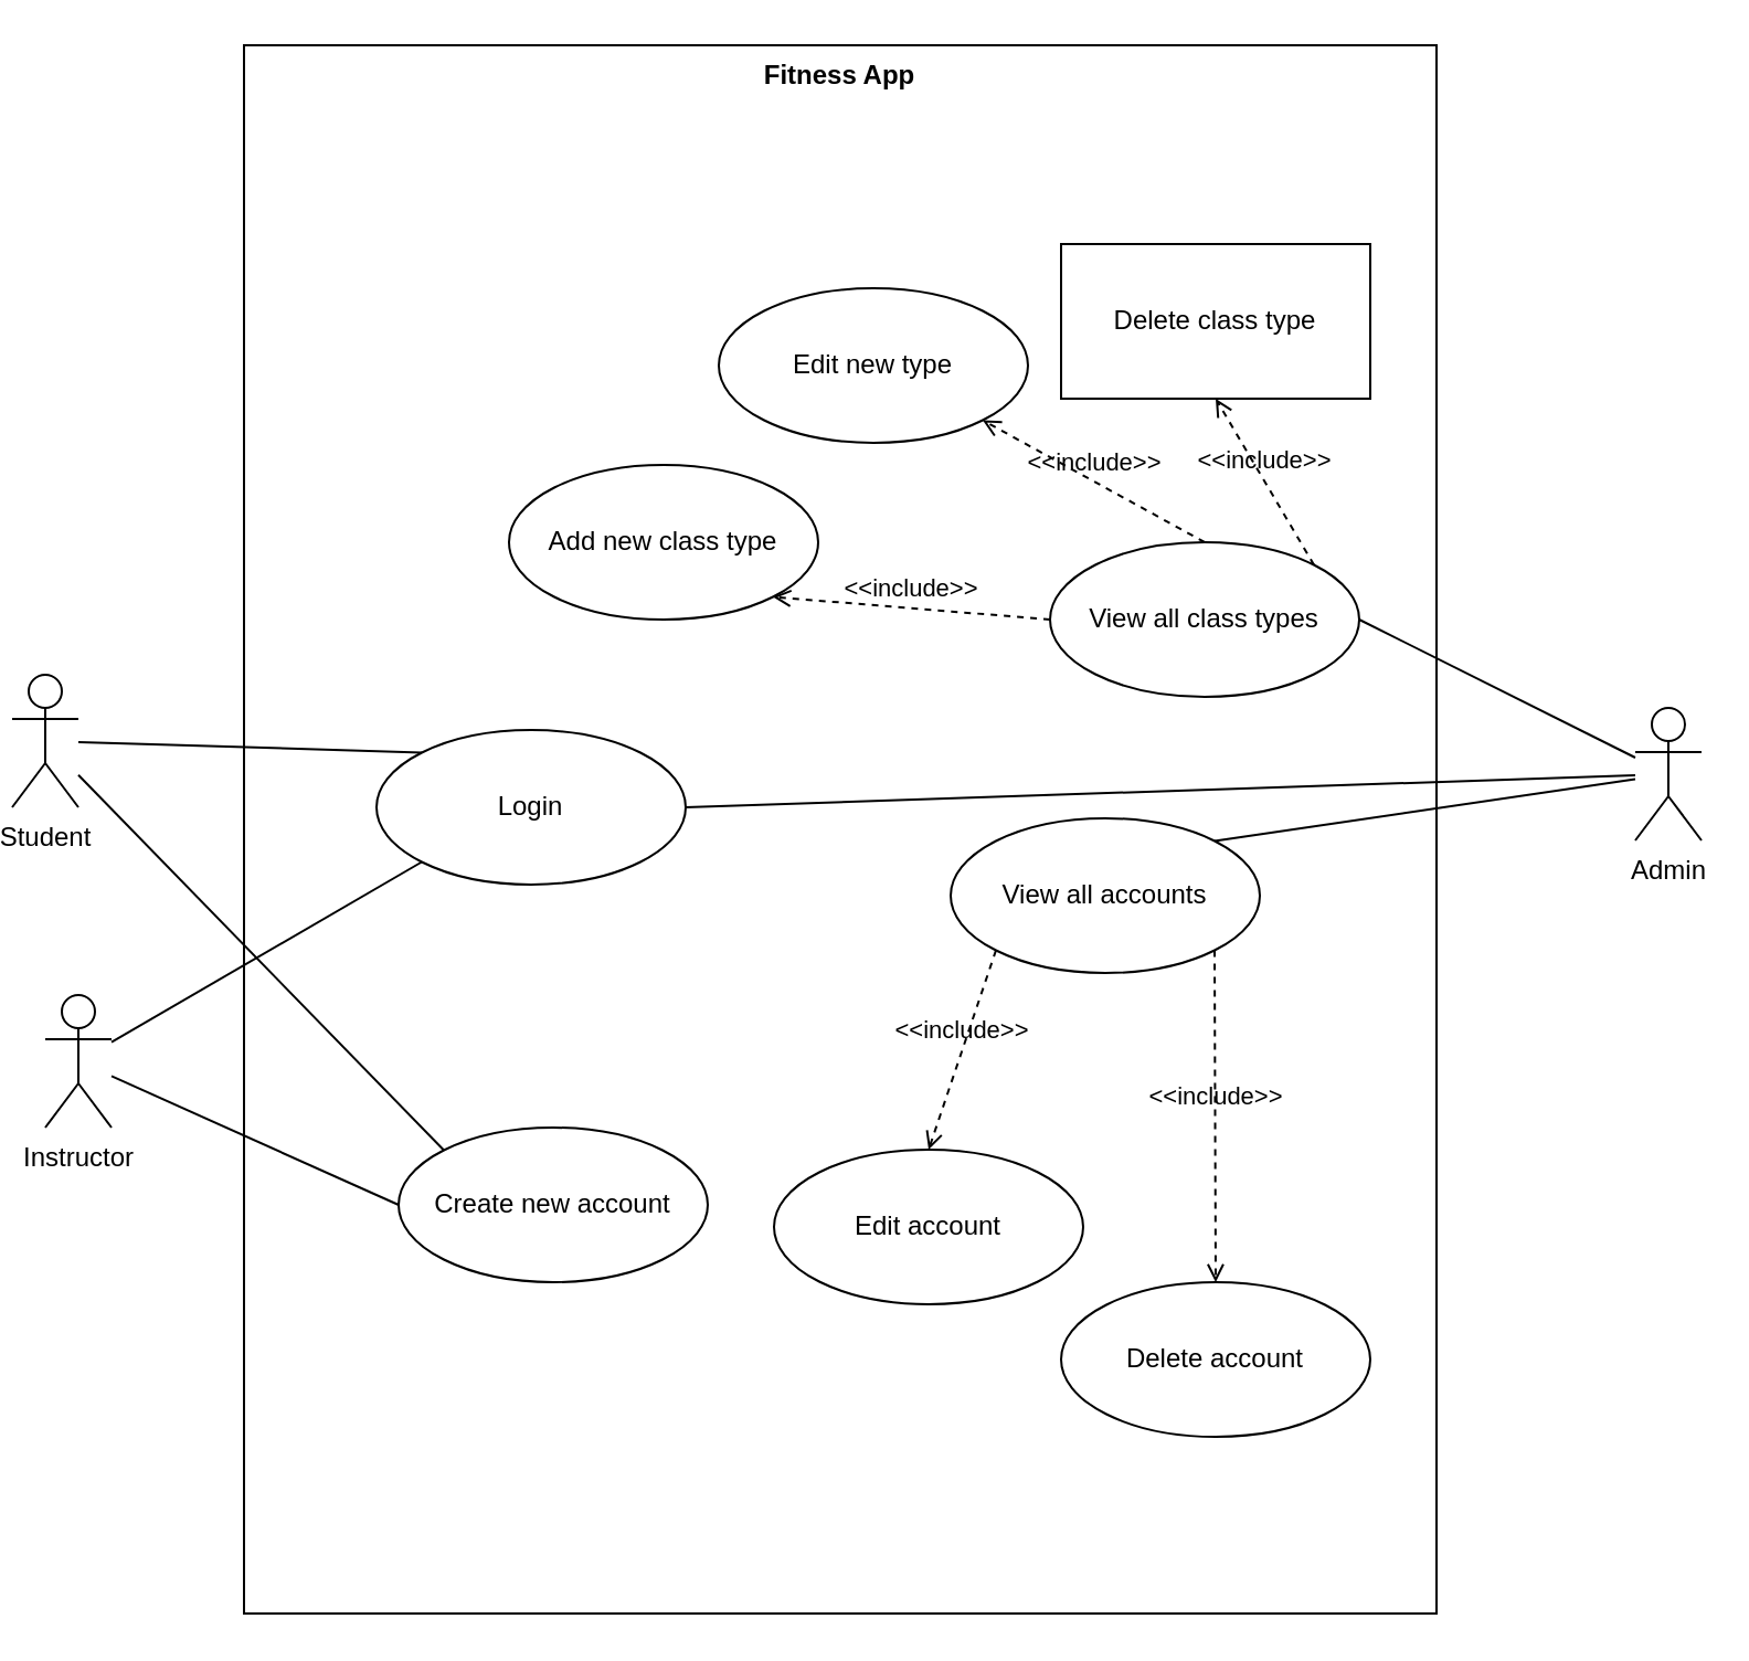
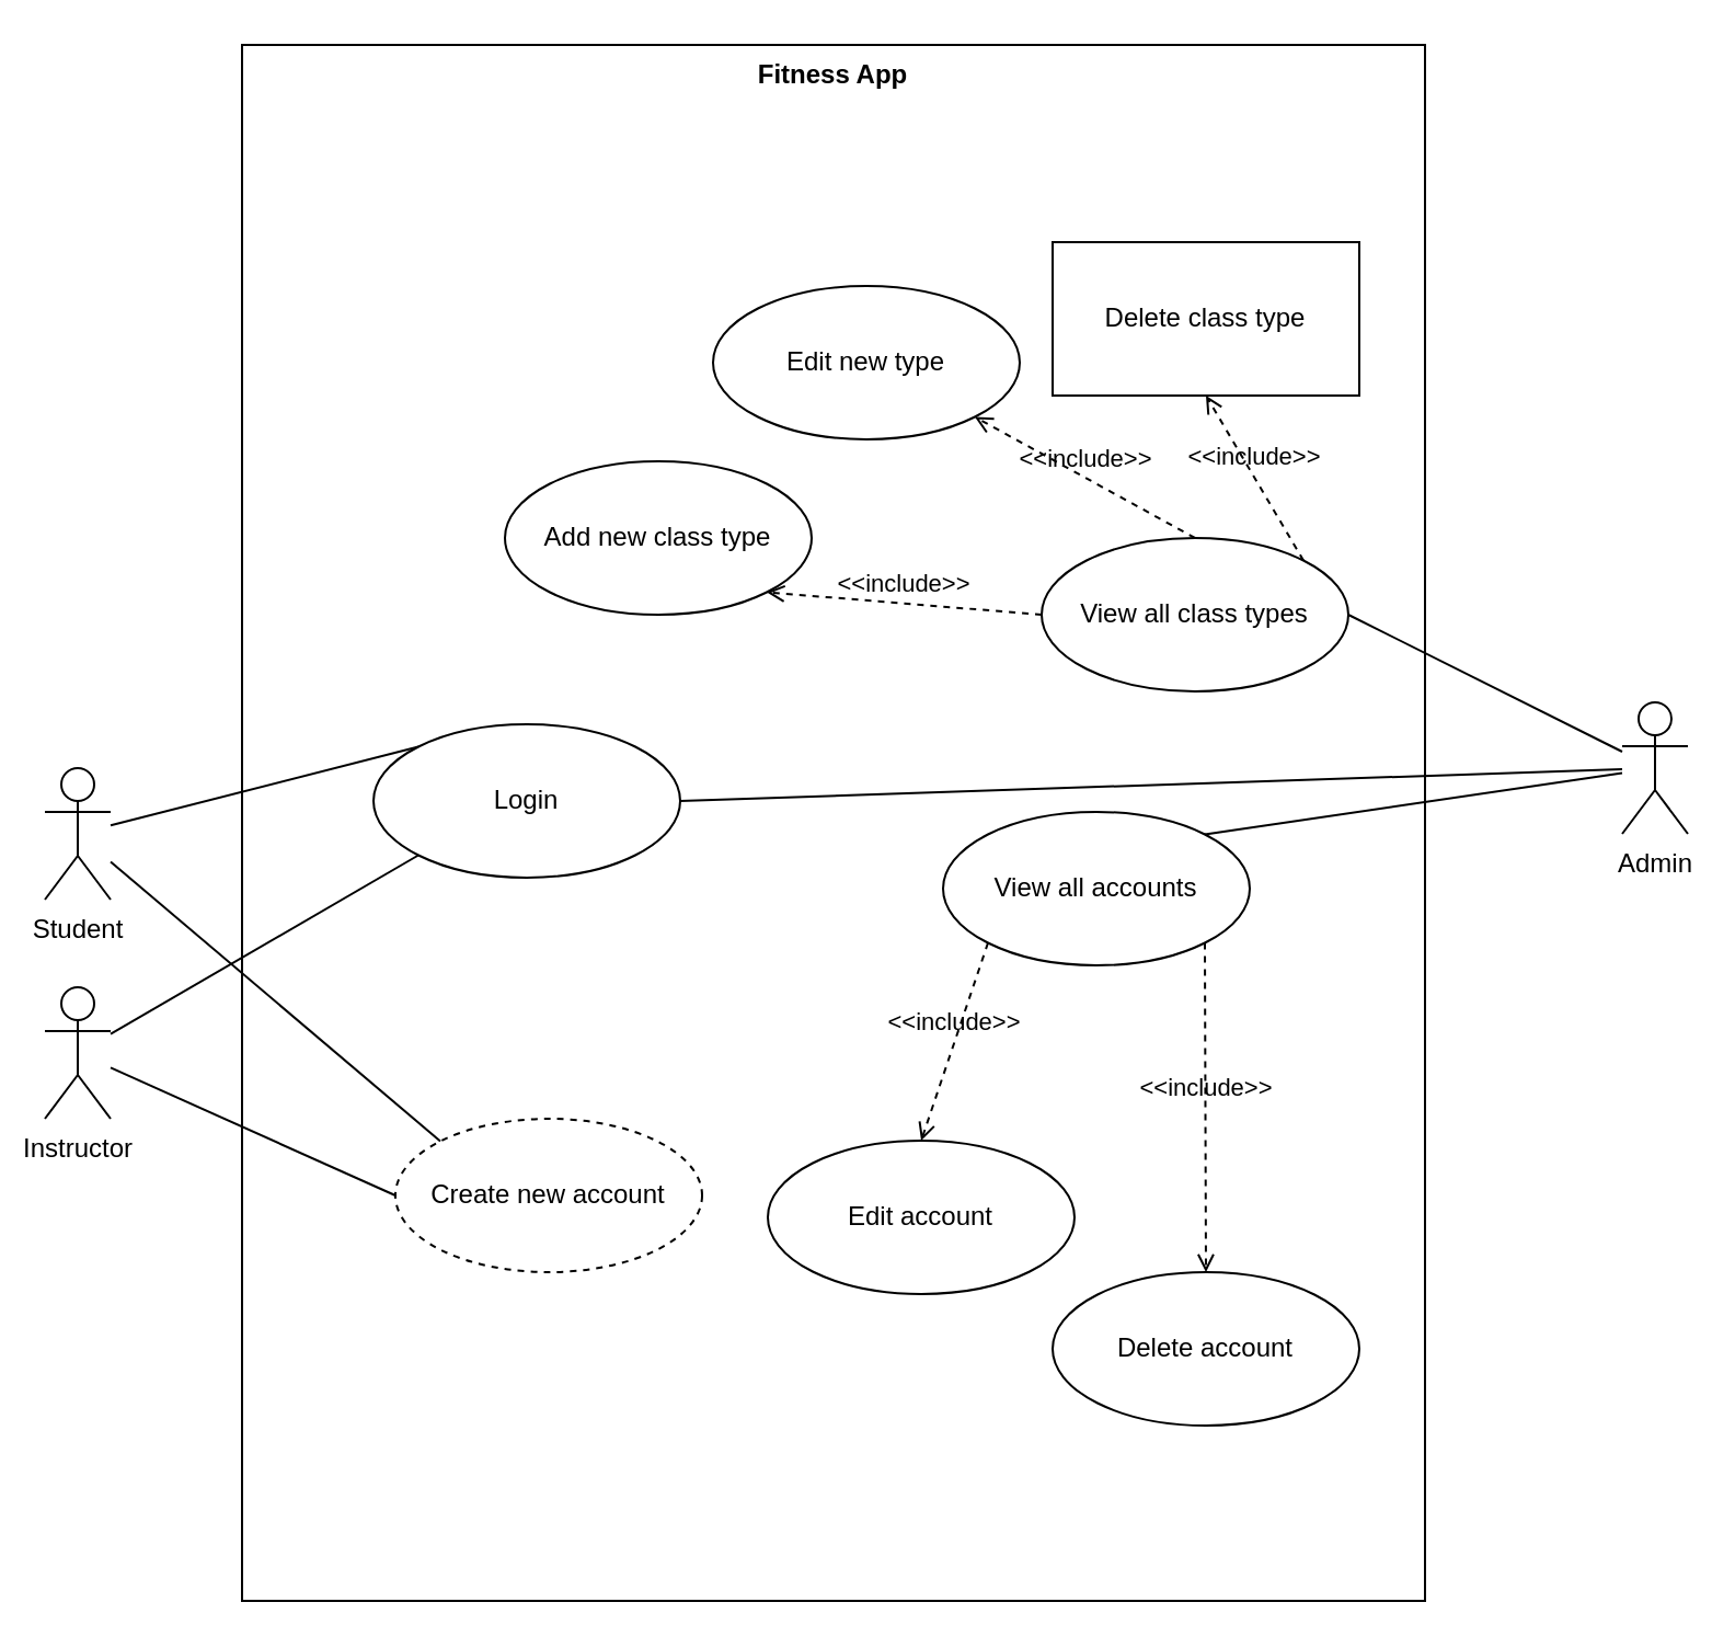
  <mxCell id="0" />
  <mxCell id="1" parent="0" />
  <mxCell id="2" value="Fitness App" style="shape=rect;html=1;verticalAlign=top;fontStyle=1;whiteSpace=wrap;align=center;" vertex="1" parent="1"><mxGeometry x="110" y="20" width="540" height="710" as="geometry" /></mxCell>
  <mxCell id="3" value="Login" style="ellipse;whiteSpace=wrap;html=1;" vertex="1" parent="1"><mxGeometry x="170" y="330" width="140" height="70" as="geometry" /></mxCell>
- <mxCell id="4" value="Create new account" style="ellipse;whiteSpace=wrap;html=1;" vertex="1" parent="1"><mxGeometry x="180" y="510" width="140" height="70" as="geometry" /></mxCell>
+ <mxCell id="4" value="Create new account" style="ellipse;whiteSpace=wrap;html=1;dashed=1;" vertex="1" parent="1"><mxGeometry x="180" y="510" width="140" height="70" as="geometry" /></mxCell>
  <mxCell id="5" value="View all accounts" style="ellipse;whiteSpace=wrap;html=1;" vertex="1" parent="1"><mxGeometry x="430" y="370" width="140" height="70" as="geometry" /></mxCell>
  <mxCell id="6" style="edgeStyle=orthogonalEdgeStyle;rounded=0;orthogonalLoop=1;jettySize=auto;html=1;exitX=0.5;exitY=1;exitDx=0;exitDy=0;" edge="1" parent="1" source="5" target="5"><mxGeometry relative="1" as="geometry" /></mxCell>
  <mxCell id="7" value="Edit account" style="ellipse;whiteSpace=wrap;html=1;" vertex="1" parent="1"><mxGeometry x="350" y="520" width="140" height="70" as="geometry" /></mxCell>
  <mxCell id="8" value="Delete account" style="ellipse;whiteSpace=wrap;html=1;" vertex="1" parent="1"><mxGeometry x="480" y="580" width="140" height="70" as="geometry" /></mxCell>
  <mxCell id="9" value="View all class types" style="ellipse;whiteSpace=wrap;html=1;" vertex="1" parent="1"><mxGeometry x="475" y="245" width="140" height="70" as="geometry" /></mxCell>
  <mxCell id="10" value="Add new class type" style="ellipse;whiteSpace=wrap;html=1;" vertex="1" parent="1"><mxGeometry x="230" y="210" width="140" height="70" as="geometry" /></mxCell>
  <mxCell id="11" value="Edit new type" style="ellipse;whiteSpace=wrap;html=1;" vertex="1" parent="1"><mxGeometry x="325" y="130" width="140" height="70" as="geometry" /></mxCell>
  <mxCell id="12" value="Delete class type" style="whiteSpace=wrap;html=1;rounded=0;" vertex="1" parent="1"><mxGeometry x="480" y="110" width="140" height="70" as="geometry" /></mxCell>
  <mxCell id="13" value="&amp;lt;&amp;lt;include&amp;gt;&amp;gt;" style="edgeStyle=none;html=1;endArrow=open;verticalAlign=bottom;dashed=1;labelBackgroundColor=none;rounded=0;entryX=1;entryY=1;entryDx=0;entryDy=0;exitX=0.5;exitY=0;exitDx=0;exitDy=0;" edge="1" parent="1" source="9" target="11"><mxGeometry width="160" relative="1" as="geometry"><mxPoint x="310" y="290" as="sourcePoint" /><mxPoint x="470" y="290" as="targetPoint" /></mxGeometry></mxCell>
  <mxCell id="14" value="&amp;lt;&amp;lt;include&amp;gt;&amp;gt;" style="edgeStyle=none;html=1;endArrow=open;verticalAlign=bottom;dashed=1;labelBackgroundColor=none;rounded=0;exitX=0;exitY=0.5;exitDx=0;exitDy=0;entryX=1;entryY=1;entryDx=0;entryDy=0;" edge="1" parent="1" source="9" target="10"><mxGeometry width="160" relative="1" as="geometry"><mxPoint x="310" y="290" as="sourcePoint" /><mxPoint x="470" y="290" as="targetPoint" /></mxGeometry></mxCell>
  <mxCell id="15" value="&amp;lt;&amp;lt;include&amp;gt;&amp;gt;" style="edgeStyle=none;html=1;endArrow=open;verticalAlign=bottom;dashed=1;labelBackgroundColor=none;rounded=0;exitX=1;exitY=0;exitDx=0;exitDy=0;entryX=0.5;entryY=1;entryDx=0;entryDy=0;" edge="1" parent="1" source="9" target="12"><mxGeometry width="160" relative="1" as="geometry"><mxPoint x="310" y="290" as="sourcePoint" /><mxPoint x="470" y="290" as="targetPoint" /></mxGeometry></mxCell>
  <mxCell id="16" value="&amp;lt;&amp;lt;include&amp;gt;&amp;gt;" style="edgeStyle=none;html=1;endArrow=open;verticalAlign=bottom;dashed=1;labelBackgroundColor=none;rounded=0;entryX=0.5;entryY=0;entryDx=0;entryDy=0;exitX=0;exitY=1;exitDx=0;exitDy=0;" edge="1" parent="1" source="5" target="7"><mxGeometry width="160" relative="1" as="geometry"><mxPoint x="310" y="380" as="sourcePoint" /><mxPoint x="470" y="380" as="targetPoint" /></mxGeometry></mxCell>
  <mxCell id="17" value="&amp;lt;&amp;lt;include&amp;gt;&amp;gt;" style="edgeStyle=none;html=1;endArrow=open;verticalAlign=bottom;dashed=1;labelBackgroundColor=none;rounded=0;entryX=0.5;entryY=0;entryDx=0;entryDy=0;exitX=1;exitY=1;exitDx=0;exitDy=0;" edge="1" parent="1" source="5" target="8"><mxGeometry width="160" relative="1" as="geometry"><mxPoint x="310" y="380" as="sourcePoint" /><mxPoint x="470" y="380" as="targetPoint" /></mxGeometry></mxCell>
- <mxCell id="18" value="Student" style="shape=umlActor;html=1;verticalLabelPosition=bottom;verticalAlign=top;align=center;" vertex="1" parent="1"><mxGeometry x="5" y="305" width="30" height="60" as="geometry" /></mxCell>
+ <mxCell id="18" value="Student" style="shape=umlActor;html=1;verticalLabelPosition=bottom;verticalAlign=top;align=center;" vertex="1" parent="1"><mxGeometry x="20" y="350" width="30" height="60" as="geometry" /></mxCell>
  <mxCell id="19" value="Instructor" style="shape=umlActor;html=1;verticalLabelPosition=bottom;verticalAlign=top;align=center;" vertex="1" parent="1"><mxGeometry x="20" y="450" width="30" height="60" as="geometry" /></mxCell>
  <mxCell id="20" value="Admin" style="shape=umlActor;html=1;verticalLabelPosition=bottom;verticalAlign=top;align=center;" vertex="1" parent="1"><mxGeometry x="740" y="320" width="30" height="60" as="geometry" /></mxCell>
  <mxCell id="21" value="" style="edgeStyle=none;html=1;endArrow=none;verticalAlign=bottom;rounded=0;entryX=0;entryY=0;entryDx=0;entryDy=0;" edge="1" parent="1" source="18" target="3"><mxGeometry width="160" relative="1" as="geometry"><mxPoint x="310" y="300" as="sourcePoint" /><mxPoint x="470" y="300" as="targetPoint" /></mxGeometry></mxCell>
  <mxCell id="22" value="" style="edgeStyle=none;html=1;endArrow=none;verticalAlign=bottom;rounded=0;entryX=0;entryY=1;entryDx=0;entryDy=0;" edge="1" parent="1" source="19" target="3"><mxGeometry width="160" relative="1" as="geometry"><mxPoint x="310" y="300" as="sourcePoint" /><mxPoint x="470" y="300" as="targetPoint" /></mxGeometry></mxCell>
  <mxCell id="23" value="" style="edgeStyle=none;html=1;endArrow=none;verticalAlign=bottom;rounded=0;exitX=1;exitY=0.5;exitDx=0;exitDy=0;" edge="1" parent="1" source="3" target="20"><mxGeometry width="160" relative="1" as="geometry"><mxPoint x="310" y="300" as="sourcePoint" /><mxPoint x="470" y="300" as="targetPoint" /></mxGeometry></mxCell>
  <mxCell id="24" value="" style="edgeStyle=none;html=1;endArrow=none;verticalAlign=bottom;rounded=0;entryX=0;entryY=0;entryDx=0;entryDy=0;" edge="1" parent="1" source="18" target="4"><mxGeometry width="160" relative="1" as="geometry"><mxPoint x="310" y="300" as="sourcePoint" /><mxPoint x="470" y="300" as="targetPoint" /></mxGeometry></mxCell>
  <mxCell id="25" value="" style="edgeStyle=none;html=1;endArrow=none;verticalAlign=bottom;rounded=0;entryX=0;entryY=0.5;entryDx=0;entryDy=0;" edge="1" parent="1" source="19" target="4"><mxGeometry width="160" relative="1" as="geometry"><mxPoint x="310" y="300" as="sourcePoint" /><mxPoint x="470" y="300" as="targetPoint" /></mxGeometry></mxCell>
  <mxCell id="26" value="" style="edgeStyle=none;html=1;endArrow=none;verticalAlign=bottom;rounded=0;exitX=1;exitY=0.5;exitDx=0;exitDy=0;" edge="1" parent="1" source="9" target="20"><mxGeometry width="160" relative="1" as="geometry"><mxPoint x="310" y="390" as="sourcePoint" /><mxPoint x="470" y="390" as="targetPoint" /></mxGeometry></mxCell>
  <mxCell id="27" value="" style="edgeStyle=none;html=1;endArrow=none;verticalAlign=bottom;rounded=0;exitX=1;exitY=0;exitDx=0;exitDy=0;" edge="1" parent="1" source="5" target="20"><mxGeometry width="160" relative="1" as="geometry"><mxPoint x="310" y="390" as="sourcePoint" /><mxPoint x="470" y="390" as="targetPoint" /></mxGeometry></mxCell>
